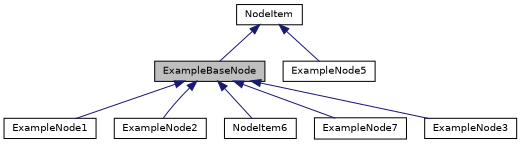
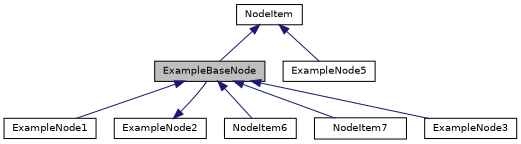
  digraph {
    node [color=black fillcolor=white fontname=Helvetica fontsize=10 shape=record style=filled]
    edge [color=midnightblue dir=back fontname=Helvetica fontsize=10 labelfontname=Helvetica labelfontsize=10 style=solid]
    n1 [fillcolor=grey75 fontcolor=black height=0.2 label=ExampleBaseNode width=0.4]
    n2 [height=0.2 label=ExampleNode1 width=0.4]
    n3 [height=0.2 label=ExampleNode2 width=0.4]
    n4 [height=0.2 label=NodeItem6 width=0.4]
-   n5 [height=0.2 label=ExampleNode7 width=0.4]
+   n5 [height=0.2 label=NodeItem7 width=0.4]
    n6 [height=0.2 label=ExampleNode3 width=0.4]
    n7 [height=0.2 label=ExampleNode5 width=0.4]
    n8 [height=0.2 label=NodeItem width=0.4]
    n1 -> n2
-   n1 -> n3
+   n3 -> n1
    n1 -> n4
    n1 -> n5
    n1 -> n6
    n8 -> n1
    n8 -> n7
  }
